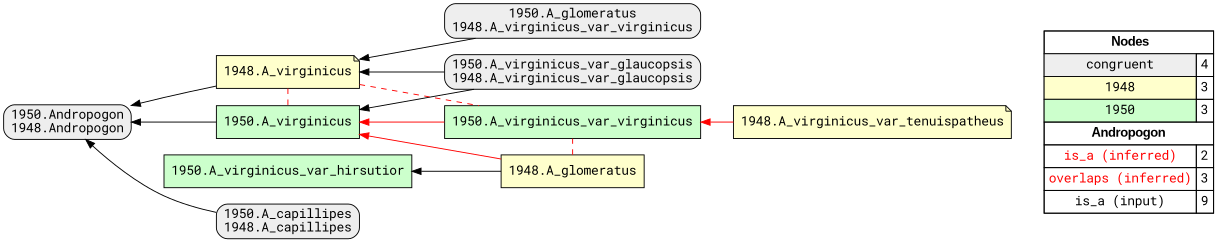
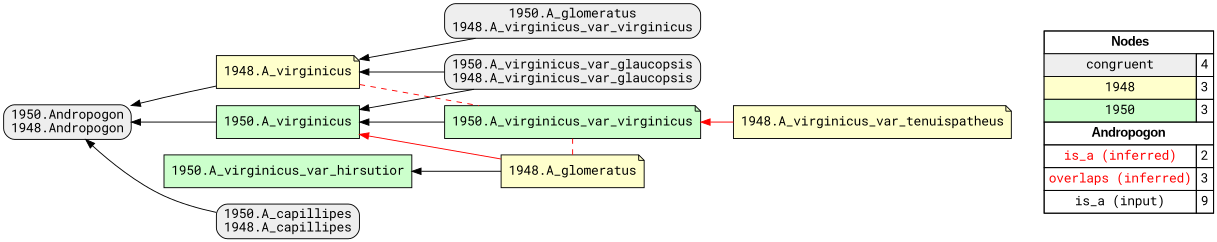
  digraph {
    fontname="Roboto Mono"
    rankdir=RL
    node [fillcolor="#EEEEEE" fontname="Roboto Mono" shape=box style=filled]
    edge [arrowhead=normal color="#000000" constraint=true fontname="Roboto Mono" penwidth=1 style=solid]
    n1 [fillcolor=white label=<   <TABLE BORDER="0" CELLBORDER="1" CELLSPACING="0" CELLPADDING="4">  <TR> <TD COLSPAN="2"><font face="Arial Black"> Nodes</font></TD> </TR>  <TR>   <TD bgcolor="#EEEEEE" fontname="helvetica">congruent</TD>   <TD>4</TD>   </TR>  <TR>   <TD bgcolor="#FFFFCC" fontname="helvetica">1948</TD>   <TD>3</TD>   </TR>  <TR>   <TD bgcolor="#CCFFCC" fontname="helvetica">1950</TD>   <TD>3</TD>   </TR>  <TR> <TD COLSPAN="2"><font face = "Arial Black"> Andropogon </font></TD> </TR>  <TR>   <TD><font color ="#FF0000">is_a (inferred)</font></TD><TD>2</TD> </TR> <TR>   <TD><font color ="#FF0000">overlaps (inferred)</font></TD><TD>3</TD> </TR> <TR>   <TD><font color ="#000000">is_a (input)</font></TD><TD>9</TD> </TR> </TABLE>   > margin=0]
    "1950.A_virginicus_var_glaucopsis\n1948.A_virginicus_var_glaucopsis" [style="filled,rounded"]
    "1948.A_virginicus" [fillcolor="#FFFFCC" shape=note]
    "1950.A_virginicus" [fillcolor="#CCFFCC"]
    "1950.Andropogon\n1948.Andropogon" [style="filled,rounded"]
-   "1950.A_virginicus_var_virginicus" [fillcolor="#CCFFCC"]
+   "1950.A_virginicus_var_virginicus" [fillcolor="#CCFFCC" shape=note]
    "1950.A_capillipes\n1948.A_capillipes" [style="filled,rounded"]
    "1950.A_glomeratus\n1948.A_virginicus_var_virginicus" [style="filled,rounded"]
-   "1948.A_glomeratus" [fillcolor="#FFFFCC"]
+   "1948.A_glomeratus" [fillcolor="#FFFFCC" shape=note]
    "1950.A_virginicus_var_hirsutior" [fillcolor="#CCFFCC"]
    "1948.A_virginicus_var_tenuispatheus" [fillcolor="#FFFFCC" shape=note]
    subgraph sub_1 {
      rank=source
      n1
    }
    "1950.A_virginicus_var_glaucopsis\n1948.A_virginicus_var_glaucopsis" -> "1948.A_virginicus"
    "1950.A_virginicus_var_glaucopsis\n1948.A_virginicus_var_glaucopsis" -> "1950.A_virginicus"
-   "1948.A_virginicus" -> "1950.A_virginicus" [arrowhead=none color="#FF0000" constraint=false style=dashed]
    "1948.A_virginicus" -> "1950.Andropogon\n1948.Andropogon"
    "1948.A_virginicus" -> "1950.A_virginicus_var_virginicus" [arrowhead=none color="#FF0000" constraint=false style=dashed]
    "1950.A_virginicus" -> "1950.Andropogon\n1948.Andropogon"
-   "1950.A_virginicus_var_virginicus" -> "1950.A_virginicus" [color="#FF0000"]
+   "1950.A_virginicus_var_virginicus" -> "1950.A_virginicus"
    "1950.A_capillipes\n1948.A_capillipes" -> "1950.Andropogon\n1948.Andropogon"
    "1950.A_glomeratus\n1948.A_virginicus_var_virginicus" -> "1948.A_virginicus"
    "1948.A_glomeratus" -> "1950.A_virginicus" [color="#FF0000"]
    "1948.A_glomeratus" -> "1950.A_virginicus_var_virginicus" [arrowhead=none color="#FF0000" constraint=false style=dashed]
    "1948.A_glomeratus" -> "1950.A_virginicus_var_hirsutior"
    "1948.A_virginicus_var_tenuispatheus" -> "1950.A_virginicus_var_virginicus" [color="#FF0000"]
  }
